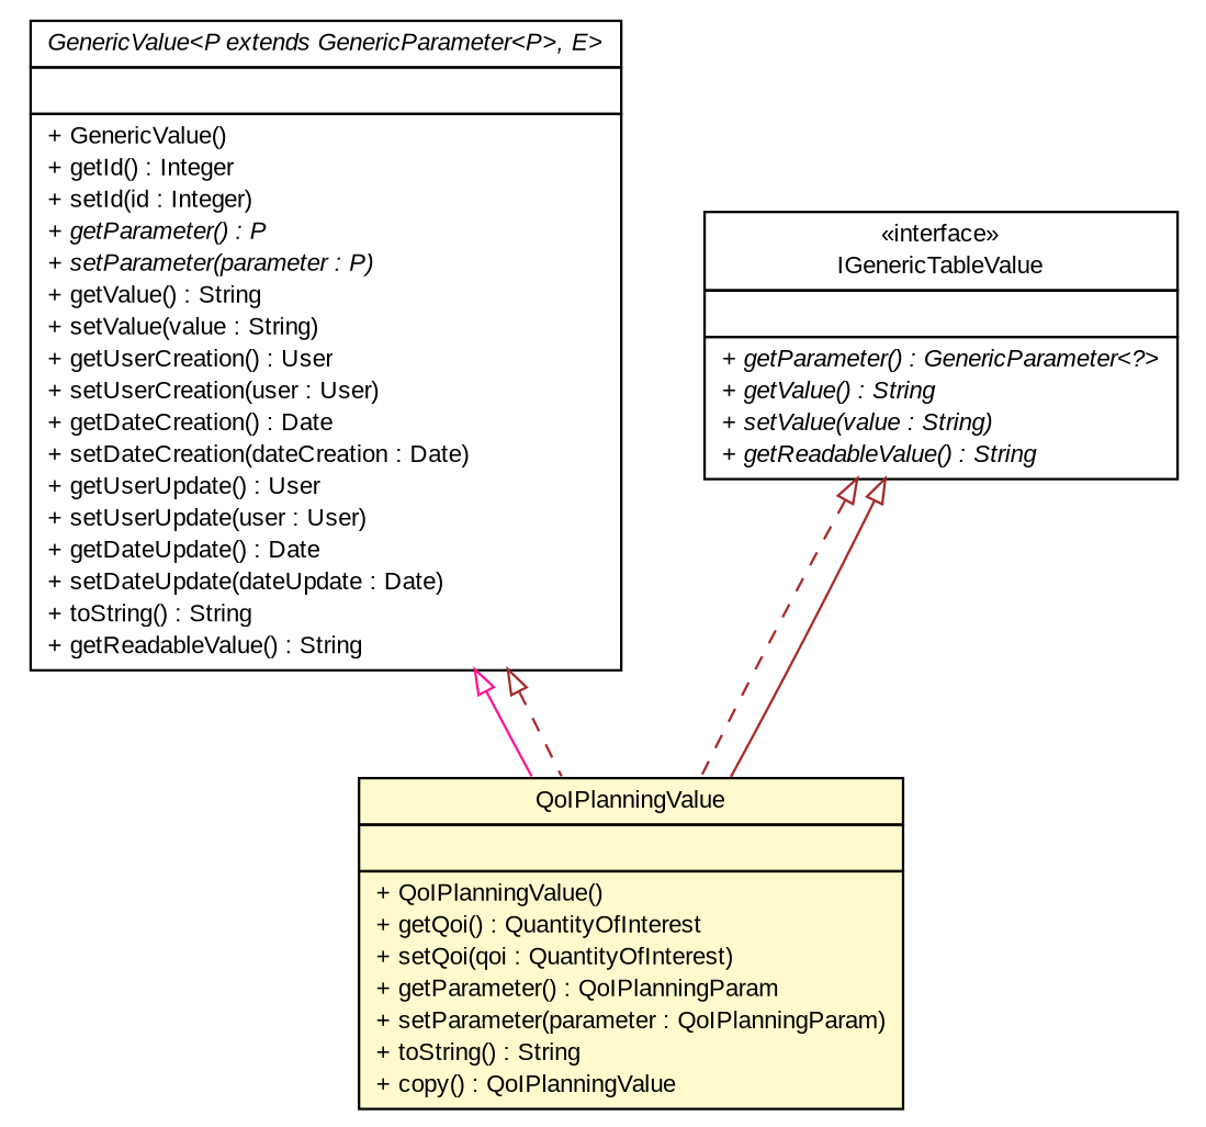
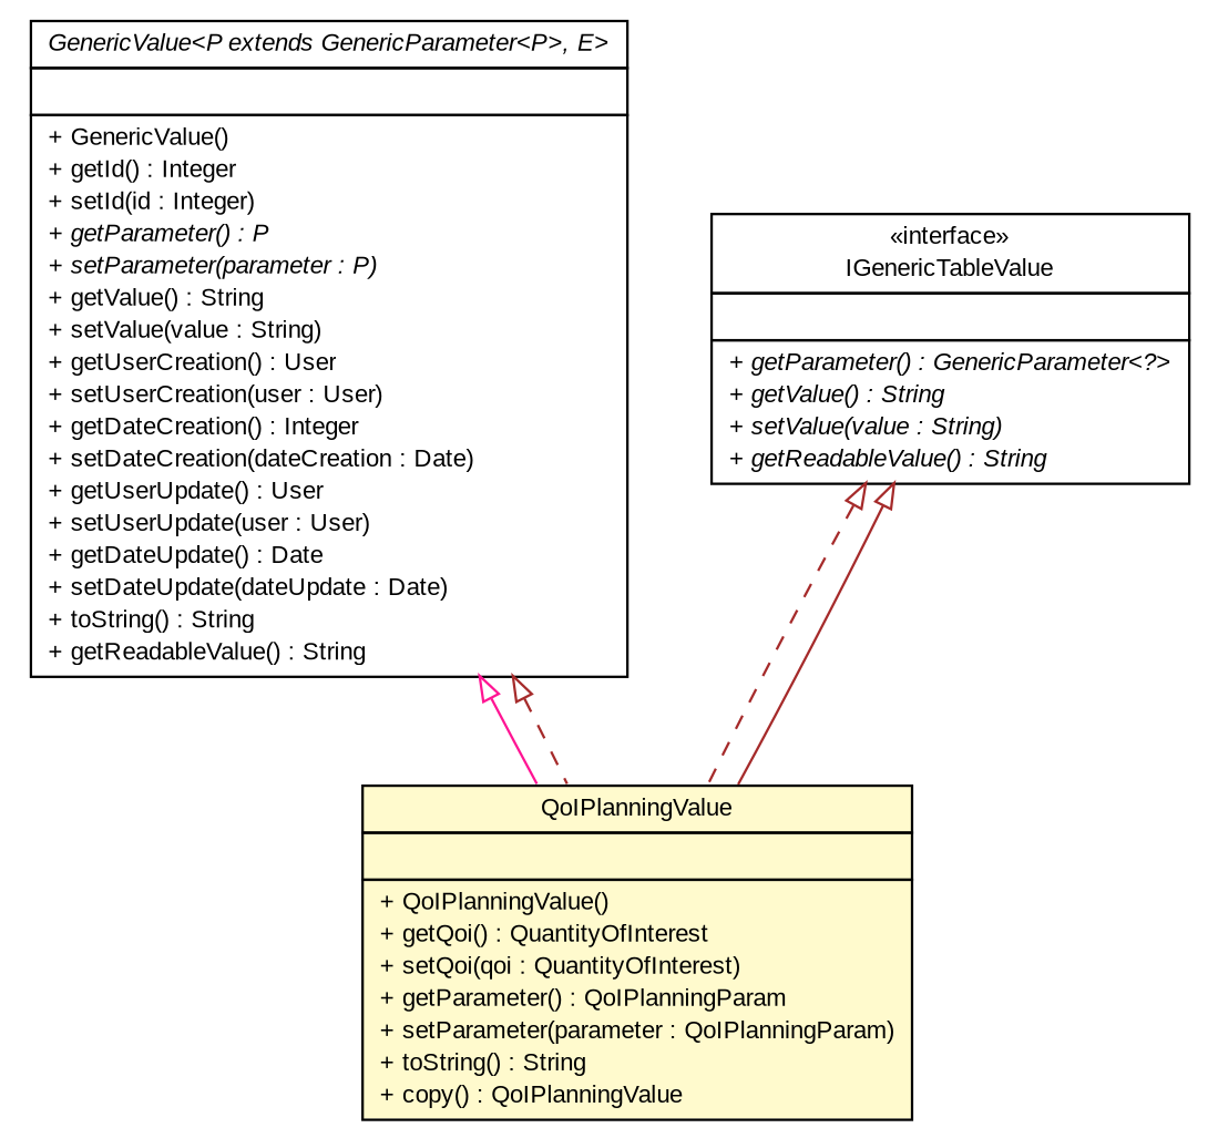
  digraph {
    nodesep=0.25
    ranksep=0.5
    node [fontcolor=black fontname=arial fontsize=10.0 shape=plaintext]
    edge [arrowtail=empty dir=back fontname=arial fontsize=10 headport=p labelfontname=arial labelfontsize=10 tailport=p color=brown style=solid]
-   n1 [label=<<table title="gov.sandia.cf.model.GenericValue" border="0" cellborder="1" cellspacing="0" cellpadding="2" port="p" href="./GenericValue.html"> 		<tr><td><table border="0" cellspacing="0" cellpadding="1"> <tr><td align="center" balign="center"><font face="arial italic"> GenericValue&lt;P extends GenericParameter&lt;P&gt;, E&gt; </font></td></tr> 		</table></td></tr> 		<tr><td><table border="0" cellspacing="0" cellpadding="1"> <tr><td align="left" balign="left">  </td></tr> 		</table></td></tr> 		<tr><td><table border="0" cellspacing="0" cellpadding="1"> <tr><td align="left" balign="left"> + GenericValue() </td></tr> <tr><td align="left" balign="left"> + getId() : Integer </td></tr> <tr><td align="left" balign="left"> + setId(id : Integer) </td></tr> <tr><td align="left" balign="left"><font face="arial italic" point-size="10.0"> + getParameter() : P </font></td></tr> <tr><td align="left" balign="left"><font face="arial italic" point-size="10.0"> + setParameter(parameter : P) </font></td></tr> <tr><td align="left" balign="left"> + getValue() : String </td></tr> <tr><td align="left" balign="left"> + setValue(value : String) </td></tr> <tr><td align="left" balign="left"> + getUserCreation() : User </td></tr> <tr><td align="left" balign="left"> + setUserCreation(user : User) </td></tr> <tr><td align="left" balign="left"> + getDateCreation() : Date </td></tr> <tr><td align="left" balign="left"> + setDateCreation(dateCreation : Date) </td></tr> <tr><td align="left" balign="left"> + getUserUpdate() : User </td></tr> <tr><td align="left" balign="left"> + setUserUpdate(user : User) </td></tr> <tr><td align="left" balign="left"> + getDateUpdate() : Date </td></tr> <tr><td align="left" balign="left"> + setDateUpdate(dateUpdate : Date) </td></tr> <tr><td align="left" balign="left"> + toString() : String </td></tr> <tr><td align="left" balign="left"> + getReadableValue() : String </td></tr> 		</table></td></tr> 		</table>>]
+   n1 [label=<<table title="gov.sandia.cf.model.GenericValue" border="0" cellborder="1" cellspacing="0" cellpadding="2" port="p" href="./GenericValue.html"> 		<tr><td><table border="0" cellspacing="0" cellpadding="1"> <tr><td align="center" balign="center"><font face="arial italic"> GenericValue&lt;P extends GenericParameter&lt;P&gt;, E&gt; </font></td></tr> 		</table></td></tr> 		<tr><td><table border="0" cellspacing="0" cellpadding="1"> <tr><td align="left" balign="left">  </td></tr> 		</table></td></tr> 		<tr><td><table border="0" cellspacing="0" cellpadding="1"> <tr><td align="left" balign="left"> + GenericValue() </td></tr> <tr><td align="left" balign="left"> + getId() : Integer </td></tr> <tr><td align="left" balign="left"> + setId(id : Integer) </td></tr> <tr><td align="left" balign="left"><font face="arial italic" point-size="10.0"> + getParameter() : P </font></td></tr> <tr><td align="left" balign="left"><font face="arial italic" point-size="10.0"> + setParameter(parameter : P) </font></td></tr> <tr><td align="left" balign="left"> + getValue() : String </td></tr> <tr><td align="left" balign="left"> + setValue(value : String) </td></tr> <tr><td align="left" balign="left"> + getUserCreation() : User </td></tr> <tr><td align="left" balign="left"> + setUserCreation(user : User) </td></tr> <tr><td align="left" balign="left"> + getDateCreation() : Integer </td></tr> <tr><td align="left" balign="left"> + setDateCreation(dateCreation : Date) </td></tr> <tr><td align="left" balign="left"> + getUserUpdate() : User </td></tr> <tr><td align="left" balign="left"> + setUserUpdate(user : User) </td></tr> <tr><td align="left" balign="left"> + getDateUpdate() : Date </td></tr> <tr><td align="left" balign="left"> + setDateUpdate(dateUpdate : Date) </td></tr> <tr><td align="left" balign="left"> + toString() : String </td></tr> <tr><td align="left" balign="left"> + getReadableValue() : String </td></tr> 		</table></td></tr> 		</table>>]
    n2 [label=<<table title="gov.sandia.cf.model.QoIPlanningValue" border="0" cellborder="1" cellspacing="0" cellpadding="2" port="p" bgcolor="lemonChiffon" href="./QoIPlanningValue.html"> 		<tr><td><table border="0" cellspacing="0" cellpadding="1"> <tr><td align="center" balign="center"> QoIPlanningValue </td></tr> 		</table></td></tr> 		<tr><td><table border="0" cellspacing="0" cellpadding="1"> <tr><td align="left" balign="left">  </td></tr> 		</table></td></tr> 		<tr><td><table border="0" cellspacing="0" cellpadding="1"> <tr><td align="left" balign="left"> + QoIPlanningValue() </td></tr> <tr><td align="left" balign="left"> + getQoi() : QuantityOfInterest </td></tr> <tr><td align="left" balign="left"> + setQoi(qoi : QuantityOfInterest) </td></tr> <tr><td align="left" balign="left"> + getParameter() : QoIPlanningParam </td></tr> <tr><td align="left" balign="left"> + setParameter(parameter : QoIPlanningParam) </td></tr> <tr><td align="left" balign="left"> + toString() : String </td></tr> <tr><td align="left" balign="left"> + copy() : QoIPlanningValue </td></tr> 		</table></td></tr> 		</table>>]
    n3 [label=<<table title="gov.sandia.cf.model.IGenericTableValue" border="0" cellborder="1" cellspacing="0" cellpadding="2" port="p" href="./IGenericTableValue.html"> 		<tr><td><table border="0" cellspacing="0" cellpadding="1"> <tr><td align="center" balign="center"> &#171;interface&#187; </td></tr> <tr><td align="center" balign="center"> IGenericTableValue </td></tr> 		</table></td></tr> 		<tr><td><table border="0" cellspacing="0" cellpadding="1"> <tr><td align="left" balign="left">  </td></tr> 		</table></td></tr> 		<tr><td><table border="0" cellspacing="0" cellpadding="1"> <tr><td align="left" balign="left"><font face="arial italic" point-size="10.0"> + getParameter() : GenericParameter&lt;?&gt; </font></td></tr> <tr><td align="left" balign="left"><font face="arial italic" point-size="10.0"> + getValue() : String </font></td></tr> <tr><td align="left" balign="left"><font face="arial italic" point-size="10.0"> + setValue(value : String) </font></td></tr> <tr><td align="left" balign="left"><font face="arial italic" point-size="10.0"> + getReadableValue() : String </font></td></tr> 		</table></td></tr> 		</table>>]
    n1 -> n2 [color=deeppink]
    n1 -> n2 [style=dashed]
    n3 -> n2 [style=dashed]
    n3 -> n2
  }
